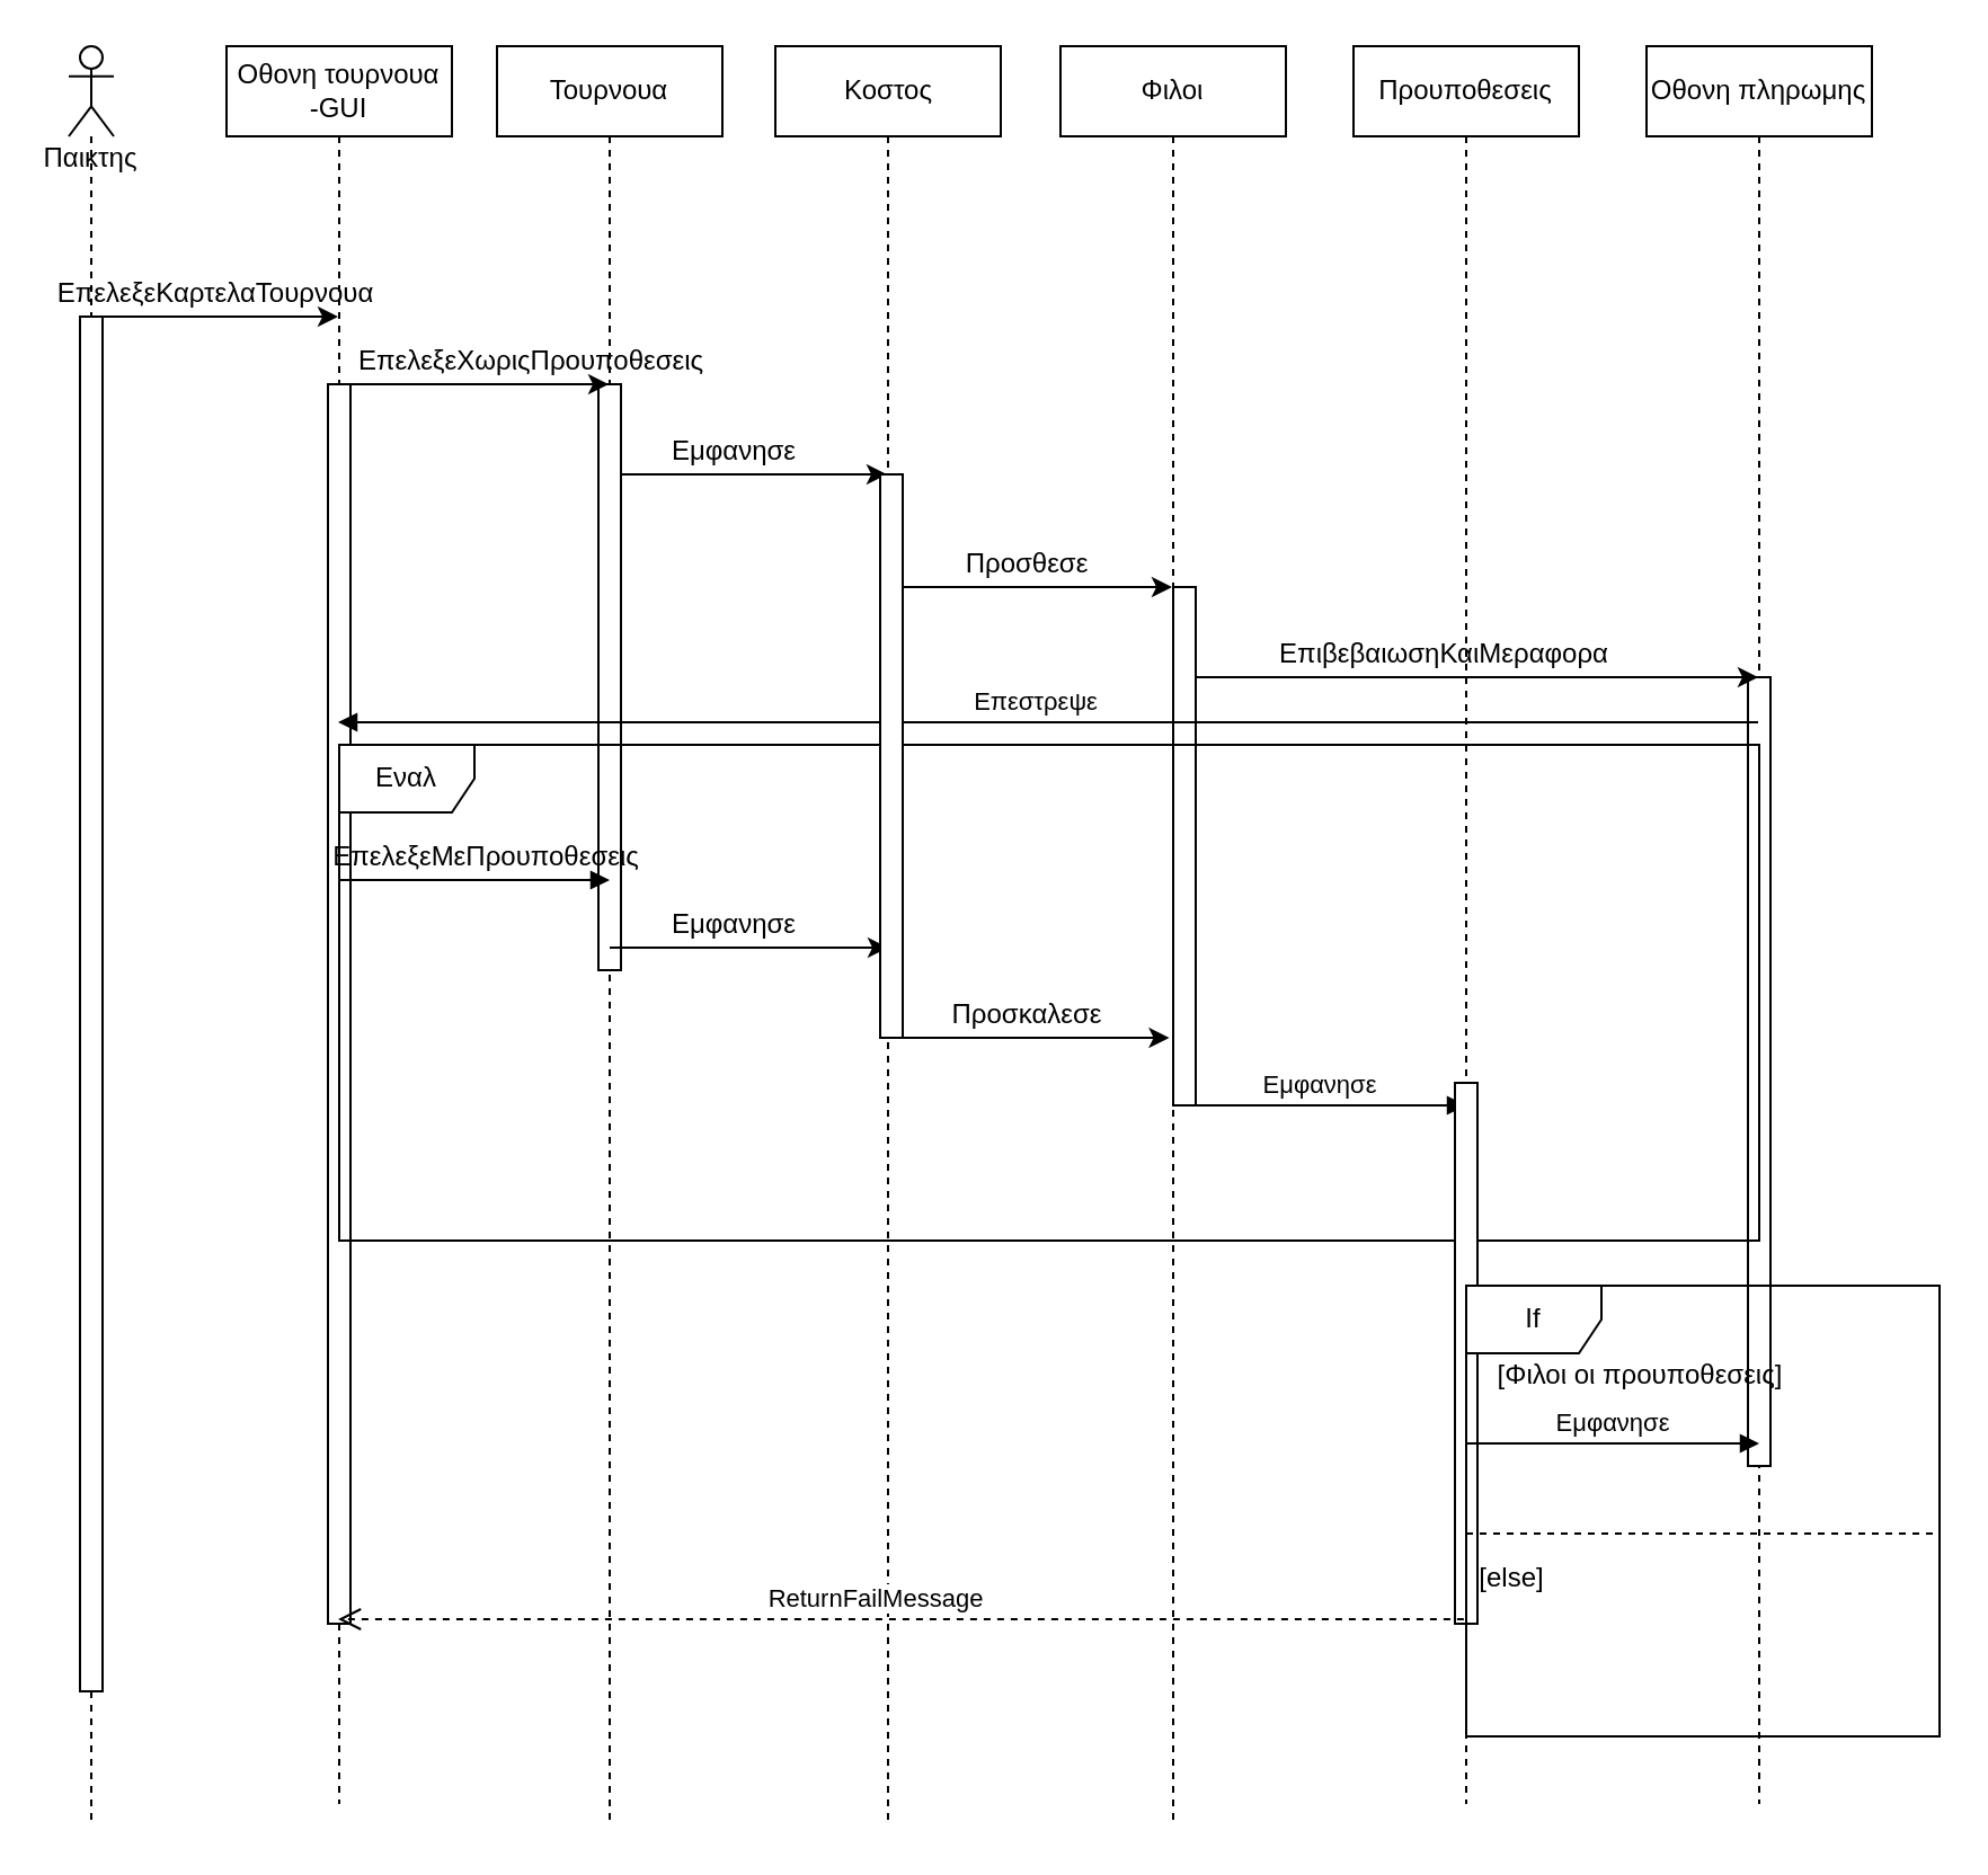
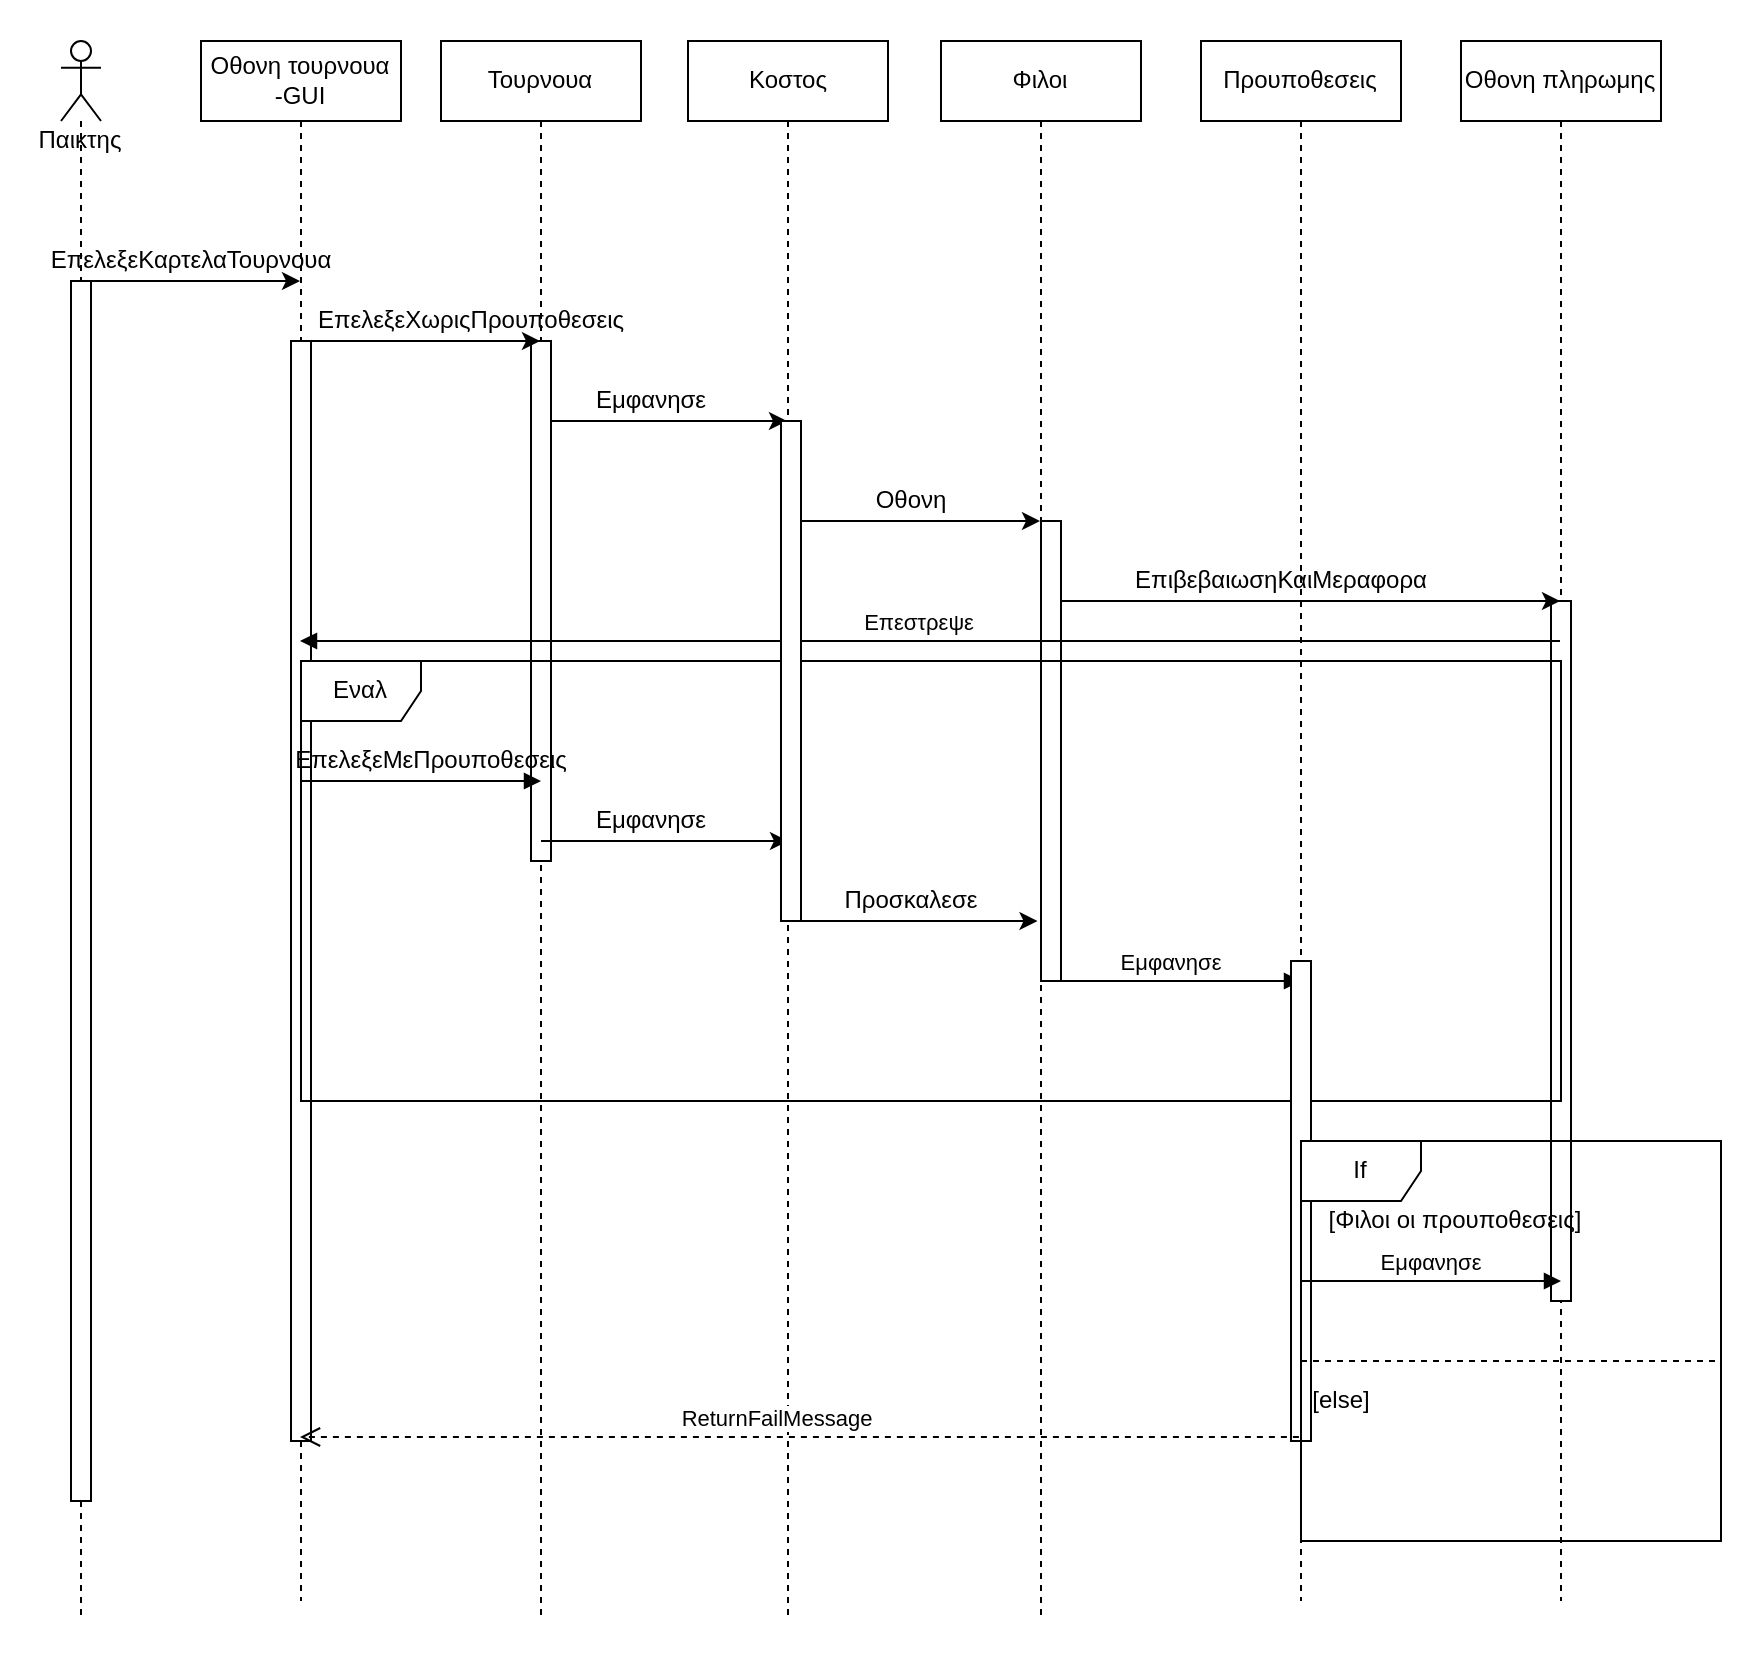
  <mxCell id="0" />
  <mxCell id="1" parent="0" />
  <mxCell id="2" style="edgeStyle=orthogonalEdgeStyle;rounded=0;orthogonalLoop=1;jettySize=auto;html=1;" edge="1" parent="1" source="3" target="17"><mxGeometry relative="1" as="geometry"><Array as="points"><mxPoint x="60" y="140" /><mxPoint x="60" y="140" /></Array></mxGeometry></mxCell>
  <mxCell id="3" value="&lt;div&gt;Παικτης&lt;/div&gt;&lt;div&gt;&lt;br&gt;&lt;/div&gt;" style="shape=umlLifeline;participant=umlActor;perimeter=lifelinePerimeter;whiteSpace=wrap;html=1;container=1;collapsible=0;recursiveResize=0;verticalAlign=top;spacingTop=36;outlineConnect=0;" vertex="1" parent="1"><mxGeometry x="30" y="20" width="20" height="790" as="geometry" /></mxCell>
  <mxCell id="4" value="" style="html=1;points=[];perimeter=orthogonalPerimeter;" vertex="1" parent="3"><mxGeometry x="5" y="120" width="10" height="610" as="geometry" /></mxCell>
  <mxCell id="5" style="edgeStyle=orthogonalEdgeStyle;rounded=0;orthogonalLoop=1;jettySize=auto;html=1;" edge="1" parent="1" source="6" target="10"><mxGeometry relative="1" as="geometry"><Array as="points"><mxPoint x="460" y="260" /><mxPoint x="460" y="260" /></Array></mxGeometry></mxCell>
  <mxCell id="6" value="Κοστος" style="shape=umlLifeline;perimeter=lifelinePerimeter;whiteSpace=wrap;html=1;container=1;collapsible=0;recursiveResize=0;outlineConnect=0;" vertex="1" parent="1"><mxGeometry x="343.5" y="20" width="100" height="790" as="geometry" /></mxCell>
  <mxCell id="7" value="Οθονη πληρωμης" style="shape=umlLifeline;perimeter=lifelinePerimeter;whiteSpace=wrap;html=1;container=1;collapsible=0;recursiveResize=0;outlineConnect=0;" vertex="1" parent="1"><mxGeometry x="730" y="20" width="100" height="780" as="geometry" /></mxCell>
  <mxCell id="8" value="" style="html=1;points=[];perimeter=orthogonalPerimeter;" vertex="1" parent="7"><mxGeometry x="45" y="280" width="10" height="350" as="geometry" /></mxCell>
  <mxCell id="9" style="edgeStyle=orthogonalEdgeStyle;rounded=0;orthogonalLoop=1;jettySize=auto;html=1;" edge="1" parent="1" source="10" target="7"><mxGeometry relative="1" as="geometry"><Array as="points"><mxPoint x="580" y="300" /><mxPoint x="580" y="300" /></Array></mxGeometry></mxCell>
  <mxCell id="10" value="Φιλοι" style="shape=umlLifeline;perimeter=lifelinePerimeter;whiteSpace=wrap;html=1;container=1;collapsible=0;recursiveResize=0;outlineConnect=0;" vertex="1" parent="1"><mxGeometry x="470" y="20" width="100" height="790" as="geometry" /></mxCell>
  <mxCell id="11" value="" style="html=1;points=[];perimeter=orthogonalPerimeter;" vertex="1" parent="10"><mxGeometry x="50" y="240" width="10" height="230" as="geometry" /></mxCell>
  <mxCell id="12" style="edgeStyle=orthogonalEdgeStyle;rounded=0;orthogonalLoop=1;jettySize=auto;html=1;" edge="1" parent="1" source="13" target="6"><mxGeometry relative="1" as="geometry"><Array as="points"><mxPoint x="324" y="210" /><mxPoint x="324" y="210" /></Array></mxGeometry></mxCell>
  <mxCell id="13" value="Τουρνουα" style="shape=umlLifeline;perimeter=lifelinePerimeter;whiteSpace=wrap;html=1;container=1;collapsible=0;recursiveResize=0;outlineConnect=0;" vertex="1" parent="1"><mxGeometry x="220" y="20" width="100" height="790" as="geometry" /></mxCell>
  <mxCell id="14" value="ΕπελεξεΧωριςΠρουποθεσεις" style="text;html=1;align=center;verticalAlign=middle;resizable=0;points=[];autosize=1;strokeColor=none;fillColor=none;" vertex="1" parent="13"><mxGeometry x="-70" y="130" width="170" height="20" as="geometry" /></mxCell>
  <mxCell id="15" value="" style="html=1;points=[];perimeter=orthogonalPerimeter;" vertex="1" parent="13"><mxGeometry x="45" y="150" width="10" height="260" as="geometry" /></mxCell>
  <mxCell id="16" style="edgeStyle=orthogonalEdgeStyle;rounded=0;orthogonalLoop=1;jettySize=auto;html=1;" edge="1" parent="1" source="17" target="13"><mxGeometry relative="1" as="geometry"><Array as="points"><mxPoint x="210" y="170" /><mxPoint x="210" y="170" /></Array></mxGeometry></mxCell>
  <mxCell id="17" value="&lt;div&gt;Οθονη τουρνουα&lt;/div&gt;&lt;div&gt;-GUI&lt;br&gt;&lt;/div&gt;" style="shape=umlLifeline;perimeter=lifelinePerimeter;whiteSpace=wrap;html=1;container=1;collapsible=0;recursiveResize=0;outlineConnect=0;" vertex="1" parent="1"><mxGeometry x="100" y="20" width="100" height="780" as="geometry" /></mxCell>
  <mxCell id="18" value="" style="html=1;points=[];perimeter=orthogonalPerimeter;" vertex="1" parent="17"><mxGeometry x="45" y="150" width="10" height="550" as="geometry" /></mxCell>
  <mxCell id="19" value="ΕπελεξεΚαρτελαΤουρνουα" style="text;html=1;align=center;verticalAlign=middle;resizable=0;points=[];autosize=1;strokeColor=none;fillColor=none;" vertex="1" parent="1"><mxGeometry x="20" y="120" width="150" height="20" as="geometry" /></mxCell>
  <mxCell id="20" value="Εμφανησε" style="text;html=1;align=center;verticalAlign=middle;resizable=0;points=[];autosize=1;strokeColor=none;fillColor=none;" vertex="1" parent="1"><mxGeometry x="290" y="190" width="70" height="20" as="geometry" /></mxCell>
- <mxCell id="21" value="Προσθεσε" style="text;html=1;align=center;verticalAlign=middle;resizable=0;points=[];autosize=1;strokeColor=none;fillColor=none;" vertex="1" parent="1"><mxGeometry x="420" y="240" width="70" height="20" as="geometry" /></mxCell>
+ <mxCell id="21" value="Οθονη" style="text;html=1;align=center;verticalAlign=middle;resizable=0;points=[];autosize=1;strokeColor=none;fillColor=none;" vertex="1" parent="1"><mxGeometry x="420" y="240" width="70" height="20" as="geometry" /></mxCell>
  <mxCell id="22" value="ΕπιβεβαιωσηΚαιΜεραφορα" style="text;html=1;align=center;verticalAlign=middle;resizable=0;points=[];autosize=1;strokeColor=none;fillColor=none;" vertex="1" parent="1"><mxGeometry x="560" y="280" width="160" height="20" as="geometry" /></mxCell>
  <mxCell id="23" value="Επεστρεψε" style="html=1;verticalAlign=bottom;endArrow=block;rounded=0;" edge="1" parent="1" source="7" target="17"><mxGeometry x="0.019" width="80" relative="1" as="geometry"><mxPoint x="640" y="350" as="sourcePoint" /><mxPoint x="720" y="350" as="targetPoint" /><Array as="points"><mxPoint x="400" y="320" /></Array><mxPoint as="offset" /></mxGeometry></mxCell>
  <mxCell id="24" value="Εναλ" style="shape=umlFrame;whiteSpace=wrap;html=1;" vertex="1" parent="1"><mxGeometry x="150" y="330" width="630" height="220" as="geometry" /></mxCell>
  <mxCell id="25" value="ΕπελεξεΜεΠρουποθεσεις" style="text;html=1;align=center;verticalAlign=middle;resizable=0;points=[];autosize=1;strokeColor=none;fillColor=none;" vertex="1" parent="1"><mxGeometry x="140" y="370" width="150" height="20" as="geometry" /></mxCell>
  <mxCell id="26" value="" style="html=1;verticalAlign=bottom;endArrow=block;rounded=0;" edge="1" parent="1"><mxGeometry width="80" relative="1" as="geometry"><mxPoint x="150" y="390" as="sourcePoint" /><mxPoint x="270" y="390" as="targetPoint" /><Array as="points" /></mxGeometry></mxCell>
  <mxCell id="27" value="Εμφανησε" style="text;html=1;align=center;verticalAlign=middle;resizable=0;points=[];autosize=1;strokeColor=none;fillColor=none;" vertex="1" parent="1"><mxGeometry x="290" y="400" width="70" height="20" as="geometry" /></mxCell>
  <mxCell id="28" style="edgeStyle=orthogonalEdgeStyle;rounded=0;orthogonalLoop=1;jettySize=auto;html=1;" edge="1" parent="1"><mxGeometry relative="1" as="geometry"><mxPoint x="270" y="420" as="sourcePoint" /><mxPoint x="393.5" y="420" as="targetPoint" /><Array as="points"><mxPoint x="324.5" y="420" /><mxPoint x="324.5" y="420" /></Array></mxGeometry></mxCell>
  <mxCell id="29" style="edgeStyle=orthogonalEdgeStyle;rounded=0;orthogonalLoop=1;jettySize=auto;html=1;" edge="1" parent="1"><mxGeometry relative="1" as="geometry"><mxPoint x="391.75" y="460" as="sourcePoint" /><mxPoint x="518.25" y="460" as="targetPoint" /><Array as="points"><mxPoint x="458.75" y="460" /><mxPoint x="458.75" y="460" /></Array></mxGeometry></mxCell>
  <mxCell id="30" value="Προσκαλεσε" style="text;html=1;align=center;verticalAlign=middle;resizable=0;points=[];autosize=1;strokeColor=none;fillColor=none;" vertex="1" parent="1"><mxGeometry x="415" y="440" width="80" height="20" as="geometry" /></mxCell>
  <mxCell id="31" value="Προυποθεσεις" style="shape=umlLifeline;perimeter=lifelinePerimeter;whiteSpace=wrap;html=1;container=1;collapsible=0;recursiveResize=0;outlineConnect=0;" vertex="1" parent="1"><mxGeometry x="600" y="20" width="100" height="780" as="geometry" /></mxCell>
  <mxCell id="32" value="Εμφανησε" style="html=1;verticalAlign=bottom;endArrow=block;rounded=0;" edge="1" parent="31"><mxGeometry width="80" relative="1" as="geometry"><mxPoint x="-80" y="470" as="sourcePoint" /><mxPoint x="50" y="470" as="targetPoint" /></mxGeometry></mxCell>
  <mxCell id="33" value="" style="html=1;points=[];perimeter=orthogonalPerimeter;" vertex="1" parent="31"><mxGeometry x="45" y="460" width="10" height="240" as="geometry" /></mxCell>
  <mxCell id="34" value="If" style="shape=umlFrame;whiteSpace=wrap;html=1;" vertex="1" parent="1"><mxGeometry x="650" y="570" width="210" height="200" as="geometry" /></mxCell>
  <mxCell id="35" value="[Φιλοι οι προυποθεσεις]" style="text;html=1;align=center;verticalAlign=middle;resizable=0;points=[];autosize=1;strokeColor=none;fillColor=none;" vertex="1" parent="1"><mxGeometry x="647" y="600" width="160" height="20" as="geometry" /></mxCell>
  <mxCell id="36" value="" style="endArrow=none;dashed=1;html=1;rounded=0;" edge="1" parent="1"><mxGeometry width="50" height="50" relative="1" as="geometry"><mxPoint x="650" y="680" as="sourcePoint" /><mxPoint x="860" y="680" as="targetPoint" /></mxGeometry></mxCell>
  <mxCell id="37" value="Εμφανησε" style="html=1;verticalAlign=bottom;endArrow=block;rounded=0;" edge="1" parent="1"><mxGeometry width="80" relative="1" as="geometry"><mxPoint x="650" y="640" as="sourcePoint" /><mxPoint x="780" y="640" as="targetPoint" /></mxGeometry></mxCell>
  <mxCell id="38" value="[else]" style="text;html=1;align=center;verticalAlign=middle;resizable=0;points=[];autosize=1;strokeColor=none;fillColor=none;" vertex="1" parent="1"><mxGeometry x="650" y="690" width="40" height="20" as="geometry" /></mxCell>
  <mxCell id="39" value="ReturnFailMessage" style="html=1;verticalAlign=bottom;endArrow=open;dashed=1;endSize=8;rounded=0;exitX=-0.005;exitY=0.74;exitDx=0;exitDy=0;exitPerimeter=0;" edge="1" parent="1" source="34" target="17"><mxGeometry x="0.047" relative="1" as="geometry"><mxPoint x="780" y="720" as="sourcePoint" /><mxPoint x="700" y="720" as="targetPoint" /><mxPoint as="offset" /></mxGeometry></mxCell>
  <mxCell id="40" value="" style="html=1;points=[];perimeter=orthogonalPerimeter;" vertex="1" parent="1"><mxGeometry x="390" y="210" width="10" height="250" as="geometry" /></mxCell>
